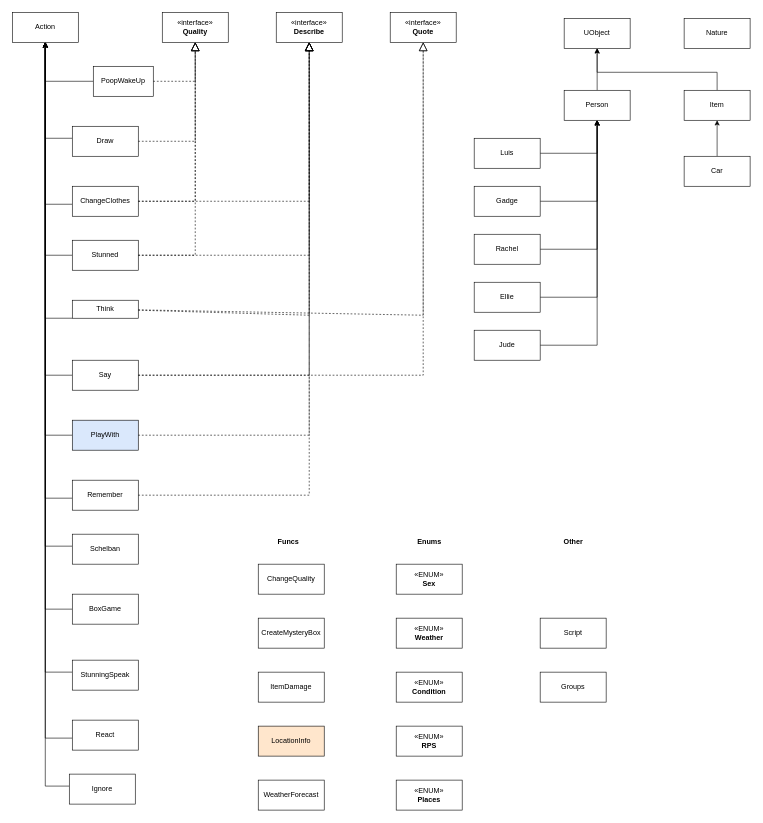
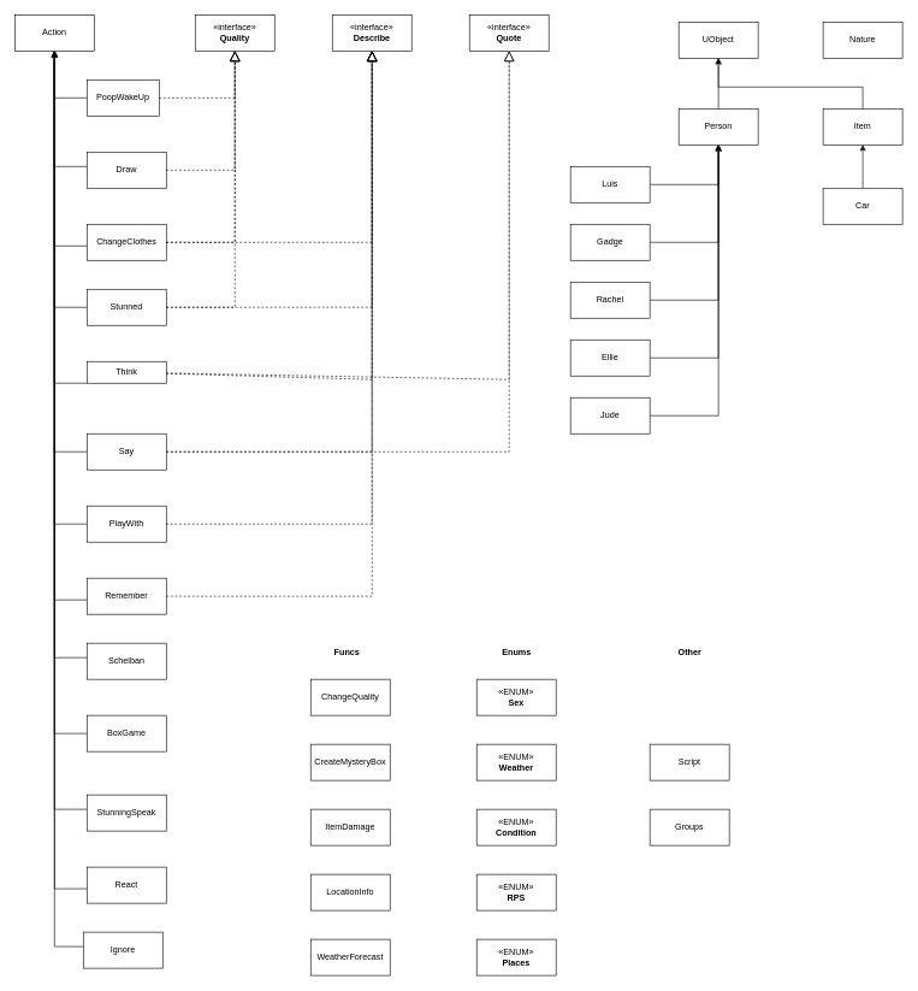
  <mxCell id="0" />
  <mxCell id="1" parent="0" />
  <mxCell id="2" style="edgeStyle=orthogonalEdgeStyle;rounded=0;orthogonalLoop=1;jettySize=auto;html=1;entryX=0.5;entryY=1;entryDx=0;entryDy=0;" edge="1" parent="1" source="3" target="28"><mxGeometry relative="1" as="geometry"><Array as="points"><mxPoint x="75" y="135" /></Array></mxGeometry></mxCell>
- <mxCell id="3" value="PoopWakeUp" style="html=1;whiteSpace=wrap;" vertex="1" parent="1"><mxGeometry x="155" y="110" width="100" height="50" as="geometry" /></mxCell>
+ <mxCell id="3" value="PoopWakeUp" style="html=1;whiteSpace=wrap;" vertex="1" parent="1"><mxGeometry x="120" y="110" width="100" height="50" as="geometry" /></mxCell>
  <mxCell id="4" style="edgeStyle=orthogonalEdgeStyle;rounded=0;orthogonalLoop=1;jettySize=auto;html=1;" edge="1" parent="1" source="5" target="28"><mxGeometry relative="1" as="geometry"><Array as="points"><mxPoint x="75" y="230" /></Array></mxGeometry></mxCell>
  <mxCell id="5" value="Draw" style="html=1;whiteSpace=wrap;" vertex="1" parent="1"><mxGeometry x="120" y="210" width="110" height="50" as="geometry" /></mxCell>
  <mxCell id="6" style="edgeStyle=orthogonalEdgeStyle;rounded=0;orthogonalLoop=1;jettySize=auto;html=1;" edge="1" parent="1" source="7" target="28"><mxGeometry relative="1" as="geometry"><Array as="points"><mxPoint x="75" y="725" /></Array></mxGeometry></mxCell>
- <mxCell id="7" value="PlayWith" style="html=1;whiteSpace=wrap;fillColor=#dae8fc;" vertex="1" parent="1"><mxGeometry x="120" y="700" width="110" height="50" as="geometry" /></mxCell>
+ <mxCell id="7" value="PlayWith" style="html=1;whiteSpace=wrap;" vertex="1" parent="1"><mxGeometry x="120" y="700" width="110" height="50" as="geometry" /></mxCell>
  <mxCell id="8" style="edgeStyle=orthogonalEdgeStyle;rounded=0;orthogonalLoop=1;jettySize=auto;html=1;entryX=0.5;entryY=1;entryDx=0;entryDy=0;" edge="1" parent="1" source="9" target="28"><mxGeometry relative="1" as="geometry"><Array as="points"><mxPoint x="75" y="530" /></Array></mxGeometry></mxCell>
  <mxCell id="9" value="Think" style="html=1;whiteSpace=wrap;" vertex="1" parent="1"><mxGeometry x="120" y="500" width="110" height="30" as="geometry" /></mxCell>
  <mxCell id="10" style="edgeStyle=orthogonalEdgeStyle;rounded=0;orthogonalLoop=1;jettySize=auto;html=1;entryX=0.5;entryY=1;entryDx=0;entryDy=0;" edge="1" parent="1" source="11" target="28"><mxGeometry relative="1" as="geometry"><Array as="points"><mxPoint x="75" y="830" /></Array></mxGeometry></mxCell>
  <mxCell id="11" value="Remember" style="html=1;whiteSpace=wrap;" vertex="1" parent="1"><mxGeometry x="120" y="800" width="110" height="50" as="geometry" /></mxCell>
  <mxCell id="12" style="edgeStyle=orthogonalEdgeStyle;rounded=0;orthogonalLoop=1;jettySize=auto;html=1;entryX=0.5;entryY=1;entryDx=0;entryDy=0;" edge="1" parent="1" source="13" target="28"><mxGeometry relative="1" as="geometry"><Array as="points"><mxPoint x="75" y="1310" /></Array></mxGeometry></mxCell>
  <mxCell id="13" value="Ignore" style="html=1;whiteSpace=wrap;" vertex="1" parent="1"><mxGeometry x="115" y="1290" width="110" height="50" as="geometry" /></mxCell>
  <mxCell id="14" style="edgeStyle=orthogonalEdgeStyle;rounded=0;orthogonalLoop=1;jettySize=auto;html=1;entryX=0.5;entryY=1;entryDx=0;entryDy=0;" edge="1" parent="1" source="15" target="28"><mxGeometry relative="1" as="geometry"><Array as="points"><mxPoint x="75" y="1120" /></Array></mxGeometry></mxCell>
  <mxCell id="15" value="StunningSpeak" style="html=1;whiteSpace=wrap;" vertex="1" parent="1"><mxGeometry x="120" y="1100" width="110" height="50" as="geometry" /></mxCell>
  <mxCell id="16" style="edgeStyle=orthogonalEdgeStyle;rounded=0;orthogonalLoop=1;jettySize=auto;html=1;entryX=0.5;entryY=1;entryDx=0;entryDy=0;" edge="1" parent="1" source="17" target="28"><mxGeometry relative="1" as="geometry"><Array as="points"><mxPoint x="75" y="910" /></Array></mxGeometry></mxCell>
  <mxCell id="17" value="Schelban" style="html=1;whiteSpace=wrap;" vertex="1" parent="1"><mxGeometry x="120" y="890" width="110" height="50" as="geometry" /></mxCell>
  <mxCell id="18" style="edgeStyle=orthogonalEdgeStyle;rounded=0;orthogonalLoop=1;jettySize=auto;html=1;entryX=0.5;entryY=1;entryDx=0;entryDy=0;" edge="1" parent="1" source="19" target="28"><mxGeometry relative="1" as="geometry"><Array as="points"><mxPoint x="75" y="1015" /></Array></mxGeometry></mxCell>
  <mxCell id="19" value="BoxGame" style="html=1;whiteSpace=wrap;" vertex="1" parent="1"><mxGeometry x="120" y="990" width="110" height="50" as="geometry" /></mxCell>
  <mxCell id="20" style="edgeStyle=orthogonalEdgeStyle;rounded=0;orthogonalLoop=1;jettySize=auto;html=1;entryX=0.5;entryY=1;entryDx=0;entryDy=0;" edge="1" parent="1" source="21" target="28"><mxGeometry relative="1" as="geometry"><Array as="points"><mxPoint x="75" y="425" /></Array></mxGeometry></mxCell>
  <mxCell id="21" value="Stunned" style="html=1;whiteSpace=wrap;" vertex="1" parent="1"><mxGeometry x="120" y="400" width="110" height="50" as="geometry" /></mxCell>
  <mxCell id="22" style="edgeStyle=orthogonalEdgeStyle;rounded=0;orthogonalLoop=1;jettySize=auto;html=1;" edge="1" parent="1" source="23" target="28"><mxGeometry relative="1" as="geometry"><Array as="points"><mxPoint x="75" y="625" /></Array></mxGeometry></mxCell>
  <mxCell id="23" value="Say" style="html=1;whiteSpace=wrap;" vertex="1" parent="1"><mxGeometry x="120" y="600" width="110" height="50" as="geometry" /></mxCell>
  <mxCell id="24" style="edgeStyle=orthogonalEdgeStyle;rounded=0;orthogonalLoop=1;jettySize=auto;html=1;entryX=0.5;entryY=1;entryDx=0;entryDy=0;" edge="1" parent="1" source="25" target="28"><mxGeometry relative="1" as="geometry"><Array as="points"><mxPoint x="75" y="1230" /></Array></mxGeometry></mxCell>
  <mxCell id="25" value="React" style="html=1;whiteSpace=wrap;" vertex="1" parent="1"><mxGeometry x="120" y="1200" width="110" height="50" as="geometry" /></mxCell>
  <mxCell id="26" style="edgeStyle=orthogonalEdgeStyle;rounded=0;orthogonalLoop=1;jettySize=auto;html=1;" edge="1" parent="1" source="27" target="28"><mxGeometry relative="1" as="geometry"><mxPoint x="60" y="120" as="targetPoint" /><Array as="points"><mxPoint x="75" y="340" /></Array></mxGeometry></mxCell>
  <mxCell id="27" value="ChangeClothes" style="html=1;whiteSpace=wrap;" vertex="1" parent="1"><mxGeometry x="120" y="310" width="110" height="50" as="geometry" /></mxCell>
  <mxCell id="28" value="Action" style="html=1;whiteSpace=wrap;" vertex="1" parent="1"><mxGeometry x="20" y="20" width="110" height="50" as="geometry" /></mxCell>
  <mxCell id="29" value="«interface»&lt;br&gt;&lt;b&gt;Quality&lt;/b&gt;" style="html=1;whiteSpace=wrap;" vertex="1" parent="1"><mxGeometry x="270" y="20" width="110" height="50" as="geometry" /></mxCell>
  <mxCell id="30" value="«interface»&lt;br&gt;&lt;b&gt;Describe&lt;/b&gt;" style="html=1;whiteSpace=wrap;" vertex="1" parent="1"><mxGeometry x="460" y="20" width="110" height="50" as="geometry" /></mxCell>
  <mxCell id="31" value="" style="endArrow=block;dashed=1;endFill=0;endSize=12;html=1;rounded=0;entryX=0.5;entryY=1;entryDx=0;entryDy=0;" edge="1" parent="1" source="3" target="29"><mxGeometry width="160" relative="1" as="geometry"><mxPoint x="220" y="135" as="sourcePoint" /><mxPoint x="380" y="135" as="targetPoint" /><Array as="points"><mxPoint x="325" y="135" /></Array></mxGeometry></mxCell>
  <mxCell id="32" value="" style="endArrow=block;dashed=1;endFill=0;endSize=12;html=1;rounded=0;" edge="1" parent="1" source="5" target="29"><mxGeometry width="160" relative="1" as="geometry"><mxPoint x="230" y="235" as="sourcePoint" /><mxPoint x="410" y="190" as="targetPoint" /><Array as="points"><mxPoint x="325" y="235" /></Array></mxGeometry></mxCell>
  <mxCell id="33" value="" style="endArrow=block;dashed=1;endFill=0;endSize=12;html=1;rounded=0;entryX=0.5;entryY=1;entryDx=0;entryDy=0;" edge="1" parent="1" source="27" target="29"><mxGeometry width="160" relative="1" as="geometry"><mxPoint x="230" y="335" as="sourcePoint" /><mxPoint x="330" y="70" as="targetPoint" /><Array as="points"><mxPoint x="325" y="335" /></Array></mxGeometry></mxCell>
  <mxCell id="34" value="" style="endArrow=block;dashed=1;endFill=0;endSize=12;html=1;rounded=0;" edge="1" parent="1" source="27" target="30"><mxGeometry width="160" relative="1" as="geometry"><mxPoint x="230" y="335" as="sourcePoint" /><mxPoint x="390" y="335" as="targetPoint" /><Array as="points"><mxPoint x="515" y="335" /></Array></mxGeometry></mxCell>
  <mxCell id="35" value="" style="endArrow=block;dashed=1;endFill=0;endSize=12;html=1;rounded=0;" edge="1" parent="1" source="9" target="30"><mxGeometry width="160" relative="1" as="geometry"><mxPoint x="230" y="435" as="sourcePoint" /><mxPoint x="390" y="435" as="targetPoint" /><Array as="points"><mxPoint x="515" y="525" /></Array></mxGeometry></mxCell>
  <mxCell id="36" value="" style="endArrow=block;dashed=1;endFill=0;endSize=12;html=1;rounded=0;" edge="1" parent="1" source="11" target="30"><mxGeometry width="160" relative="1" as="geometry"><mxPoint x="230" y="535" as="sourcePoint" /><mxPoint x="390" y="535" as="targetPoint" /><Array as="points"><mxPoint x="515" y="825" /></Array></mxGeometry></mxCell>
  <mxCell id="37" value="" style="endArrow=block;dashed=1;endFill=0;endSize=12;html=1;rounded=0;" edge="1" parent="1" source="7" target="30"><mxGeometry width="160" relative="1" as="geometry"><mxPoint x="230" y="635" as="sourcePoint" /><mxPoint x="390" y="635" as="targetPoint" /><Array as="points"><mxPoint x="515" y="725" /></Array></mxGeometry></mxCell>
  <mxCell id="38" value="" style="endArrow=block;dashed=1;endFill=0;endSize=12;html=1;rounded=0;" edge="1" parent="1" source="21" target="29"><mxGeometry width="160" relative="1" as="geometry"><mxPoint x="230" y="425" as="sourcePoint" /><mxPoint x="390" y="425" as="targetPoint" /><Array as="points"><mxPoint x="325" y="425" /></Array></mxGeometry></mxCell>
  <mxCell id="39" value="" style="endArrow=block;dashed=1;endFill=0;endSize=12;html=1;rounded=0;" edge="1" parent="1" source="21" target="30"><mxGeometry width="160" relative="1" as="geometry"><mxPoint x="230" y="425" as="sourcePoint" /><mxPoint x="390" y="425" as="targetPoint" /><Array as="points"><mxPoint x="515" y="425" /></Array></mxGeometry></mxCell>
  <mxCell id="40" value="" style="endArrow=block;dashed=1;endFill=0;endSize=12;html=1;rounded=0;" edge="1" parent="1" source="23" target="30"><mxGeometry width="160" relative="1" as="geometry"><mxPoint x="230" y="625" as="sourcePoint" /><mxPoint x="390" y="625" as="targetPoint" /><Array as="points"><mxPoint x="515" y="625" /></Array></mxGeometry></mxCell>
  <mxCell id="41" value="«interface»&lt;br&gt;&lt;b&gt;Quote&lt;/b&gt;" style="html=1;whiteSpace=wrap;" vertex="1" parent="1"><mxGeometry x="650" y="20" width="110" height="50" as="geometry" /></mxCell>
  <mxCell id="42" value="" style="endArrow=block;dashed=1;endFill=0;endSize=12;html=1;rounded=0;" edge="1" parent="1" source="9" target="41"><mxGeometry width="160" relative="1" as="geometry"><mxPoint x="230" y="525" as="sourcePoint" /><mxPoint x="390" y="525" as="targetPoint" /><Array as="points"><mxPoint x="705" y="525" /></Array></mxGeometry></mxCell>
  <mxCell id="43" value="" style="endArrow=block;dashed=1;endFill=0;endSize=12;html=1;rounded=0;" edge="1" parent="1" source="23" target="41"><mxGeometry width="160" relative="1" as="geometry"><mxPoint x="230" y="625" as="sourcePoint" /><mxPoint x="390" y="625" as="targetPoint" /><Array as="points"><mxPoint x="705" y="625" /></Array></mxGeometry></mxCell>
  <mxCell id="44" value="ChangeQuality" style="html=1;whiteSpace=wrap;" vertex="1" parent="1"><mxGeometry x="430" y="940" width="110" height="50" as="geometry" /></mxCell>
  <mxCell id="45" value="CreateMysteryBox" style="html=1;whiteSpace=wrap;" vertex="1" parent="1"><mxGeometry x="430" y="1030" width="110" height="50" as="geometry" /></mxCell>
  <mxCell id="46" value="ItemDamage" style="html=1;whiteSpace=wrap;" vertex="1" parent="1"><mxGeometry x="430" y="1120" width="110" height="50" as="geometry" /></mxCell>
- <mxCell id="47" value="LocationInfo" style="html=1;whiteSpace=wrap;fillColor=#ffe6cc;" vertex="1" parent="1"><mxGeometry x="430" y="1210" width="110" height="50" as="geometry" /></mxCell>
+ <mxCell id="47" value="LocationInfo" style="html=1;whiteSpace=wrap;" vertex="1" parent="1"><mxGeometry x="430" y="1210" width="110" height="50" as="geometry" /></mxCell>
  <mxCell id="48" value="WeatherForecast" style="html=1;whiteSpace=wrap;" vertex="1" parent="1"><mxGeometry x="430" y="1300" width="110" height="50" as="geometry" /></mxCell>
  <mxCell id="49" value="UObject" style="html=1;whiteSpace=wrap;" vertex="1" parent="1"><mxGeometry x="940" y="30" width="110" height="50" as="geometry" /></mxCell>
  <mxCell id="50" style="edgeStyle=orthogonalEdgeStyle;rounded=0;orthogonalLoop=1;jettySize=auto;html=1;entryX=0.5;entryY=1;entryDx=0;entryDy=0;" edge="1" parent="1" source="51" target="49"><mxGeometry relative="1" as="geometry" /></mxCell>
  <mxCell id="51" value="Person" style="html=1;whiteSpace=wrap;" vertex="1" parent="1"><mxGeometry x="940" y="150" width="110" height="50" as="geometry" /></mxCell>
  <mxCell id="52" style="edgeStyle=orthogonalEdgeStyle;rounded=0;orthogonalLoop=1;jettySize=auto;html=1;entryX=0.5;entryY=1;entryDx=0;entryDy=0;" edge="1" parent="1" source="53" target="49"><mxGeometry relative="1" as="geometry"><Array as="points"><mxPoint x="1195" y="120" /><mxPoint x="995" y="120" /></Array></mxGeometry></mxCell>
  <mxCell id="53" value="Item" style="html=1;whiteSpace=wrap;" vertex="1" parent="1"><mxGeometry x="1140" y="150" width="110" height="50" as="geometry" /></mxCell>
  <mxCell id="54" style="edgeStyle=orthogonalEdgeStyle;rounded=0;orthogonalLoop=1;jettySize=auto;html=1;entryX=0.5;entryY=1;entryDx=0;entryDy=0;" edge="1" parent="1" source="55" target="51"><mxGeometry relative="1" as="geometry" /></mxCell>
  <mxCell id="55" value="Luis" style="html=1;whiteSpace=wrap;" vertex="1" parent="1"><mxGeometry x="790" y="230" width="110" height="50" as="geometry" /></mxCell>
  <mxCell id="56" style="edgeStyle=orthogonalEdgeStyle;rounded=0;orthogonalLoop=1;jettySize=auto;html=1;" edge="1" parent="1" source="57" target="51"><mxGeometry relative="1" as="geometry" /></mxCell>
  <mxCell id="57" value="Gadge" style="html=1;whiteSpace=wrap;" vertex="1" parent="1"><mxGeometry x="790" y="310" width="110" height="50" as="geometry" /></mxCell>
  <mxCell id="58" style="edgeStyle=orthogonalEdgeStyle;rounded=0;orthogonalLoop=1;jettySize=auto;html=1;" edge="1" parent="1" source="59" target="51"><mxGeometry relative="1" as="geometry" /></mxCell>
  <mxCell id="59" value="Rachel" style="html=1;whiteSpace=wrap;" vertex="1" parent="1"><mxGeometry x="790" y="390" width="110" height="50" as="geometry" /></mxCell>
  <mxCell id="60" style="edgeStyle=orthogonalEdgeStyle;rounded=0;orthogonalLoop=1;jettySize=auto;html=1;" edge="1" parent="1" source="61" target="51"><mxGeometry relative="1" as="geometry" /></mxCell>
  <mxCell id="61" value="Ellie" style="html=1;whiteSpace=wrap;" vertex="1" parent="1"><mxGeometry x="790" y="470" width="110" height="50" as="geometry" /></mxCell>
  <mxCell id="62" style="edgeStyle=orthogonalEdgeStyle;rounded=0;orthogonalLoop=1;jettySize=auto;html=1;" edge="1" parent="1" source="63" target="51"><mxGeometry relative="1" as="geometry" /></mxCell>
  <mxCell id="63" value="Jude" style="html=1;whiteSpace=wrap;" vertex="1" parent="1"><mxGeometry x="790" y="550" width="110" height="50" as="geometry" /></mxCell>
  <mxCell id="64" style="edgeStyle=orthogonalEdgeStyle;rounded=0;orthogonalLoop=1;jettySize=auto;html=1;" edge="1" parent="1" source="65" target="53"><mxGeometry relative="1" as="geometry" /></mxCell>
  <mxCell id="65" value="Car" style="html=1;whiteSpace=wrap;" vertex="1" parent="1"><mxGeometry x="1140" y="260" width="110" height="50" as="geometry" /></mxCell>
  <mxCell id="66" value="Funcs" style="text;align=center;fontStyle=1;verticalAlign=middle;spacingLeft=3;spacingRight=3;strokeColor=none;rotatable=0;points=[[0,0.5],[1,0.5]];portConstraint=eastwest;html=1;" vertex="1" parent="1"><mxGeometry x="440" y="890" width="80" height="26" as="geometry" /></mxCell>
  <mxCell id="67" value="Nature" style="html=1;whiteSpace=wrap;" vertex="1" parent="1"><mxGeometry x="1140" y="30" width="110" height="50" as="geometry" /></mxCell>
  <mxCell id="68" value="«ENUM»&lt;br&gt;&lt;b&gt;Sex&lt;/b&gt;" style="html=1;whiteSpace=wrap;" vertex="1" parent="1"><mxGeometry x="660" y="940" width="110" height="50" as="geometry" /></mxCell>
  <mxCell id="69" value="«ENUM»&lt;br&gt;&lt;b&gt;Weather&lt;/b&gt;" style="html=1;whiteSpace=wrap;" vertex="1" parent="1"><mxGeometry x="660" y="1030" width="110" height="50" as="geometry" /></mxCell>
  <mxCell id="70" value="«ENUM»&lt;br&gt;&lt;b&gt;Condition&lt;/b&gt;" style="html=1;whiteSpace=wrap;" vertex="1" parent="1"><mxGeometry x="660" y="1120" width="110" height="50" as="geometry" /></mxCell>
  <mxCell id="71" value="«ENUM»&lt;br&gt;&lt;b&gt;RPS&lt;/b&gt;" style="html=1;whiteSpace=wrap;" vertex="1" parent="1"><mxGeometry x="660" y="1210" width="110" height="50" as="geometry" /></mxCell>
  <mxCell id="72" value="«ENUM»&lt;br&gt;&lt;b&gt;Places&lt;/b&gt;" style="html=1;whiteSpace=wrap;" vertex="1" parent="1"><mxGeometry x="660" y="1300" width="110" height="50" as="geometry" /></mxCell>
  <mxCell id="73" value="Enums" style="text;align=center;fontStyle=1;verticalAlign=middle;spacingLeft=3;spacingRight=3;strokeColor=none;rotatable=0;points=[[0,0.5],[1,0.5]];portConstraint=eastwest;html=1;" vertex="1" parent="1"><mxGeometry x="675" y="890" width="80" height="26" as="geometry" /></mxCell>
  <mxCell id="74" value="Script" style="html=1;whiteSpace=wrap;" vertex="1" parent="1"><mxGeometry x="900" y="1030" width="110" height="50" as="geometry" /></mxCell>
  <mxCell id="75" value="Groups" style="html=1;whiteSpace=wrap;" vertex="1" parent="1"><mxGeometry x="900" y="1120" width="110" height="50" as="geometry" /></mxCell>
  <mxCell id="76" value="Other" style="text;align=center;fontStyle=1;verticalAlign=middle;spacingLeft=3;spacingRight=3;strokeColor=none;rotatable=0;points=[[0,0.5],[1,0.5]];portConstraint=eastwest;html=1;" vertex="1" parent="1"><mxGeometry x="915" y="890" width="80" height="26" as="geometry" /></mxCell>
